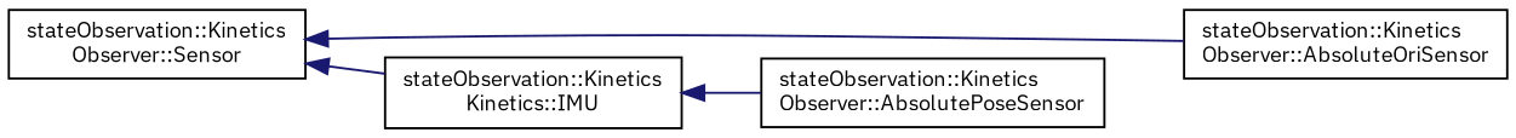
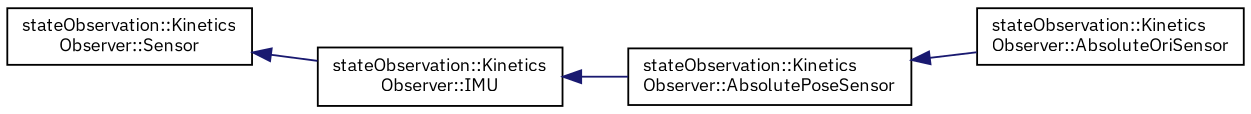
  digraph {
    fontname="IBM Plex Sans"
    rankdir=LR
    node [color=black fillcolor=white fontname="IBM Plex Sans" fontsize=10 shape=record style=filled]
    edge [color=midnightblue dir=back fontname="IBM Plex Sans" fontsize=10 labelfontname=Helvetica labelfontsize=10 style=solid]
    n1 [height=0.2 label="stateObservation::Kinetics\lObserver::Sensor" width=0.4]
    n2 [height=0.2 label="stateObservation::Kinetics\lObserver::AbsoluteOriSensor" width=0.4]
-   n3 [height=0.2 label="stateObservation::Kinetics\lKinetics::IMU" width=0.4]
+   n3 [height=0.2 label="stateObservation::Kinetics\lObserver::IMU" width=0.4]
    n4 [height=0.2 label="stateObservation::Kinetics\lObserver::AbsolutePoseSensor" width=0.4]
-   n1 -> n2
+   n4 -> n2
    n1 -> n3
    n3 -> n4
  }
